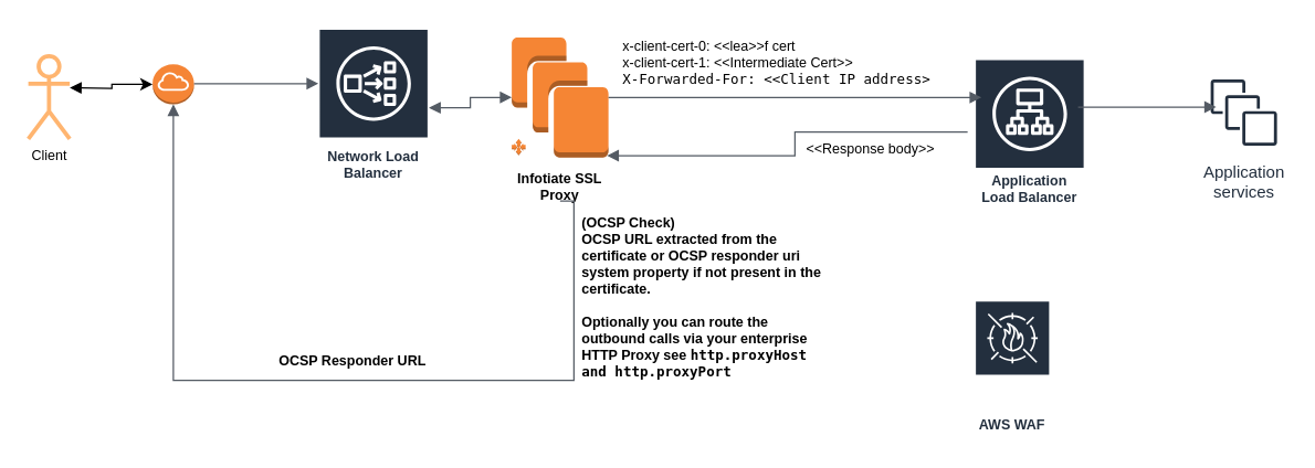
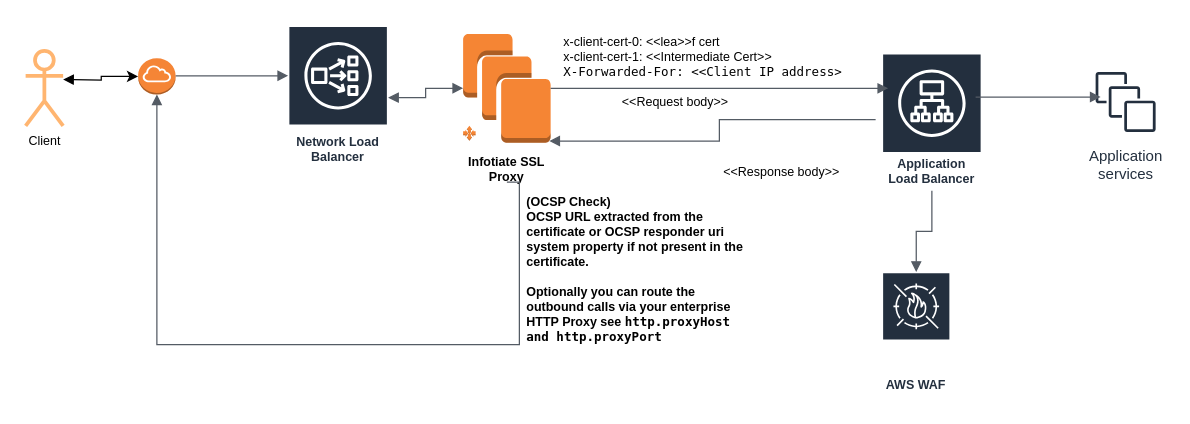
  <mxCell id="0" />
  <mxCell id="1" parent="0" />
  <mxCell id="2" value="" style="outlineConnect=0;dashed=0;verticalLabelPosition=bottom;verticalAlign=top;align=center;html=1;shape=mxgraph.aws3.instances;fillColor=#F58534;gradientColor=none;strokeColor=#FFB570;strokeWidth=3;" vertex="1" parent="1"><mxGeometry x="370" y="26.5" width="70" height="87" as="geometry" /></mxCell>
  <mxCell id="3" value="" style="outlineConnect=0;dashed=0;verticalLabelPosition=bottom;verticalAlign=top;align=center;html=1;shape=mxgraph.aws3.auto_scaling;fillColor=#F58534;gradientColor=none;strokeColor=#FFB570;strokeWidth=3;" vertex="1" parent="1"><mxGeometry x="370" y="100" width="10" height="12" as="geometry" /></mxCell>
  <mxCell id="4" value="Network Load Balancer" style="outlineConnect=0;fontColor=#232F3E;gradientColor=none;strokeColor=#ffffff;fillColor=#232F3E;dashed=0;verticalLabelPosition=middle;verticalAlign=bottom;align=center;html=1;whiteSpace=wrap;fontSize=10;fontStyle=1;spacing=3;shape=mxgraph.aws4.productIcon;prIcon=mxgraph.aws4.network_load_balancer;" vertex="1" parent="1"><mxGeometry x="230" y="20" width="80" height="115" as="geometry" /></mxCell>
  <mxCell id="5" value="Application Load Balancer" style="outlineConnect=0;fontColor=#232F3E;gradientColor=none;strokeColor=#ffffff;fillColor=#232F3E;dashed=0;verticalLabelPosition=middle;verticalAlign=bottom;align=center;html=1;whiteSpace=wrap;fontSize=10;fontStyle=1;spacing=3;shape=mxgraph.aws4.productIcon;prIcon=mxgraph.aws4.application_load_balancer;" vertex="1" parent="1"><mxGeometry x="705" y="42" width="80" height="110" as="geometry" /></mxCell>
  <mxCell id="6" value="AWS WAF" style="outlineConnect=0;fontColor=#232F3E;gradientColor=none;strokeColor=#ffffff;fillColor=#232F3E;dashed=0;verticalLabelPosition=middle;verticalAlign=bottom;align=center;html=1;whiteSpace=wrap;fontSize=10;fontStyle=1;spacing=3;shape=mxgraph.aws4.productIcon;prIcon=mxgraph.aws4.waf;" vertex="1" parent="1"><mxGeometry x="705" y="217" width="55" height="100" as="geometry" /></mxCell>
  <mxCell id="7" value="Infotiate SSL Proxy" style="text;html=1;strokeColor=none;fillColor=none;align=center;verticalAlign=middle;whiteSpace=wrap;rounded=0;dashed=1;fontStyle=1;fontFamily=Helvetica;fontSize=10;" vertex="1" parent="1"><mxGeometry x="370" y="125" width="70" height="20" as="geometry" /></mxCell>
  <mxCell id="8" value="" style="outlineConnect=0;dashed=0;verticalLabelPosition=bottom;verticalAlign=top;align=center;html=1;shape=mxgraph.aws3.internet_gateway;fillColor=#F58536;gradientColor=none;strokeColor=#FFB570;strokeWidth=3;fontFamily=Helvetica;fontSize=10;" vertex="1" parent="1"><mxGeometry x="110" y="46" width="30" height="29" as="geometry" /></mxCell>
  <mxCell id="9" value="" style="edgeStyle=orthogonalEdgeStyle;html=1;endArrow=block;elbow=vertical;startArrow=none;endFill=1;strokeColor=#545B64;rounded=0;fontFamily=Helvetica;fontSize=10;" edge="1" parent="1"><mxGeometry width="100" relative="1" as="geometry"><mxPoint x="140" y="60" as="sourcePoint" /><mxPoint x="230" y="60" as="targetPoint" /></mxGeometry></mxCell>
  <mxCell id="10" value="" style="edgeStyle=orthogonalEdgeStyle;html=1;endArrow=block;elbow=vertical;startArrow=block;endFill=1;strokeColor=#545B64;rounded=0;fontFamily=Helvetica;fontSize=10;entryX=0;entryY=0.5;entryDx=0;entryDy=0;entryPerimeter=0;startFill=1;" edge="1" parent="1" source="4" target="2"><mxGeometry width="100" relative="1" as="geometry"><mxPoint x="320" y="45" as="sourcePoint" /><mxPoint x="310" y="135" as="targetPoint" /></mxGeometry></mxCell>
  <mxCell id="11" value="" style="edgeStyle=orthogonalEdgeStyle;html=1;endArrow=block;elbow=vertical;startArrow=none;endFill=1;strokeColor=#545B64;rounded=0;fontFamily=Helvetica;fontSize=10;exitX=1;exitY=0.5;exitDx=0;exitDy=0;exitPerimeter=0;entryX=0.063;entryY=0.255;entryDx=0;entryDy=0;entryPerimeter=0;" edge="1" parent="1" source="2" target="5"><mxGeometry width="100" relative="1" as="geometry"><mxPoint x="110" y="315" as="sourcePoint" /><mxPoint x="670" y="70" as="targetPoint" /></mxGeometry></mxCell>
+ <mxCell id="12" value="" style="edgeStyle=orthogonalEdgeStyle;html=1;endArrow=block;elbow=vertical;startArrow=none;endFill=1;strokeColor=#545B64;rounded=0;fontFamily=Helvetica;fontSize=10;" edge="1" parent="1" source="5" target="6"><mxGeometry width="100" relative="1" as="geometry"><mxPoint x="825" y="192" as="sourcePoint" /><mxPoint x="925" y="192" as="targetPoint" /></mxGeometry></mxCell>
  <mxCell id="13" value="" style="edgeStyle=orthogonalEdgeStyle;html=1;endArrow=block;elbow=vertical;startArrow=none;endFill=1;strokeColor=#545B64;rounded=0;fontFamily=Helvetica;fontSize=10;entryX=0.5;entryY=1;entryDx=0;entryDy=0;entryPerimeter=0;exitX=0.5;exitY=1;exitDx=0;exitDy=0;" edge="1" parent="1" source="7" target="8"><mxGeometry width="100" relative="1" as="geometry"><mxPoint x="377" y="277" as="sourcePoint" /><mxPoint x="210" y="325" as="targetPoint" /><Array as="points"><mxPoint x="415" y="275" /><mxPoint x="125" y="275" /></Array></mxGeometry></mxCell>
- <mxCell id="14" value="OCSP Responder URL" style="text;html=1;strokeColor=none;fillColor=none;align=center;verticalAlign=middle;whiteSpace=wrap;rounded=0;dashed=1;fontStyle=1;fontFamily=Helvetica;fontSize=10;" vertex="1" parent="1"><mxGeometry x="200" y="251" width="110" height="20" as="geometry" /></mxCell>
  <mxCell id="15" value="&lt;div align=&quot;left&quot;&gt;x-client-cert-0: &amp;lt;&amp;lt;lea&amp;gt;&amp;gt;f cert&lt;/div&gt;&lt;div align=&quot;left&quot;&gt;x-client-cert-1: &amp;lt;&amp;lt;Intermediate Cert&amp;gt;&amp;gt;&lt;/div&gt;&lt;div align=&quot;left&quot;&gt;&lt;code&gt;X-Forwarded-For: &amp;lt;&amp;lt;Client IP address&amp;gt;&lt;br&gt;&lt;/code&gt;&lt;/div&gt;" style="text;html=1;strokeColor=none;fillColor=none;align=center;verticalAlign=middle;whiteSpace=wrap;rounded=0;dashed=1;fontFamily=Helvetica;fontSize=10;" vertex="1" parent="1"><mxGeometry x="442" y="35" width="240" height="20" as="geometry" /></mxCell>
+ <mxCell id="16" value="&amp;lt;&amp;lt;Request body&amp;gt;&amp;gt;" style="text;html=1;strokeColor=none;fillColor=none;align=center;verticalAlign=middle;whiteSpace=wrap;rounded=0;dashed=1;fontFamily=Helvetica;fontSize=10;" vertex="1" parent="1"><mxGeometry x="480" y="71" width="120" height="20" as="geometry" /></mxCell>
  <mxCell id="17" value="" style="edgeStyle=orthogonalEdgeStyle;html=1;endArrow=none;elbow=vertical;startArrow=block;startFill=1;strokeColor=#545B64;rounded=0;fontFamily=Helvetica;fontSize=10;exitX=0.985;exitY=0.985;exitDx=0;exitDy=0;exitPerimeter=0;" edge="1" parent="1" source="2"><mxGeometry width="100" relative="1" as="geometry"><mxPoint x="450" y="107" as="sourcePoint" /><mxPoint x="700" y="95" as="targetPoint" /><Array as="points"><mxPoint x="575" y="112" /><mxPoint x="575" y="95" /></Array></mxGeometry></mxCell>
- <mxCell id="18" value="&amp;lt;&amp;lt;Response body&amp;gt;&amp;gt;" style="text;html=1;strokeColor=none;fillColor=none;align=center;verticalAlign=middle;whiteSpace=wrap;rounded=0;dashed=1;fontFamily=Helvetica;fontSize=10;" vertex="1" parent="1"><mxGeometry x="580" y="97" width="100" height="20" as="geometry" /></mxCell>
+ <mxCell id="18" value="&amp;lt;&amp;lt;Response body&amp;gt;&amp;gt;" style="text;html=1;strokeColor=none;fillColor=none;align=center;verticalAlign=middle;whiteSpace=wrap;rounded=0;dashed=1;fontFamily=Helvetica;fontSize=10;" vertex="1" parent="1"><mxGeometry x="575" y="127" width="100" height="20" as="geometry" /></mxCell>
  <mxCell id="19" value="&lt;div align=&quot;left&quot;&gt;(OCSP Check)&lt;/div&gt;&lt;div align=&quot;left&quot;&gt;OCSP URL extracted from the certificate or OCSP responder uri system property if not present in the certificate.&lt;/div&gt;&lt;div align=&quot;left&quot;&gt;&lt;br&gt;&lt;/div&gt;&lt;div align=&quot;left&quot;&gt;Optionally you can route the outbound calls via your enterprise HTTP Proxy see &lt;code&gt;http.proxyHost and &lt;/code&gt;&lt;code&gt;&lt;code&gt;http.proxyPort&lt;/code&gt;&lt;/code&gt;&lt;/div&gt;" style="text;html=1;strokeColor=none;fillColor=none;align=center;verticalAlign=middle;whiteSpace=wrap;rounded=0;dashed=1;fontStyle=1;fontFamily=Helvetica;fontSize=10;" vertex="1" parent="1"><mxGeometry x="420" y="153" width="180" height="123" as="geometry" /></mxCell>
  <mxCell id="20" value="&lt;div&gt;Application &lt;br&gt;&lt;/div&gt;&lt;div&gt;services&lt;/div&gt;" style="outlineConnect=0;fontColor=#232F3E;gradientColor=none;strokeColor=#232F3E;fillColor=#ffffff;dashed=0;verticalLabelPosition=bottom;verticalAlign=top;align=center;html=1;fontSize=12;fontStyle=0;aspect=fixed;shape=mxgraph.aws4.resourceIcon;resIcon=mxgraph.aws4.instances;" vertex="1" parent="1"><mxGeometry x="870" y="51" width="60" height="60" as="geometry" /></mxCell>
  <mxCell id="21" value="" style="edgeStyle=orthogonalEdgeStyle;html=1;endArrow=block;elbow=vertical;startArrow=none;endFill=1;strokeColor=#545B64;rounded=0;fontFamily=Helvetica;fontSize=10;" edge="1" parent="1"><mxGeometry width="100" relative="1" as="geometry"><mxPoint x="780" y="77" as="sourcePoint" /><mxPoint x="880" y="77" as="targetPoint" /></mxGeometry></mxCell>
  <mxCell id="22" value="" style="edgeStyle=orthogonalEdgeStyle;rounded=0;orthogonalLoop=1;jettySize=auto;html=1;startArrow=block;startFill=1;fontFamily=Helvetica;fontSize=10;" edge="1" parent="1" target="8"><mxGeometry relative="1" as="geometry"><mxPoint x="50" y="63" as="sourcePoint" /></mxGeometry></mxCell>
  <mxCell id="23" value="Client" style="shape=umlActor;verticalLabelPosition=bottom;labelBackgroundColor=#ffffff;verticalAlign=top;html=1;strokeColor=#FFB570;strokeWidth=3;fontFamily=Helvetica;fontSize=10;" vertex="1" parent="1"><mxGeometry x="20" y="40" width="30" height="60" as="geometry" /></mxCell>
